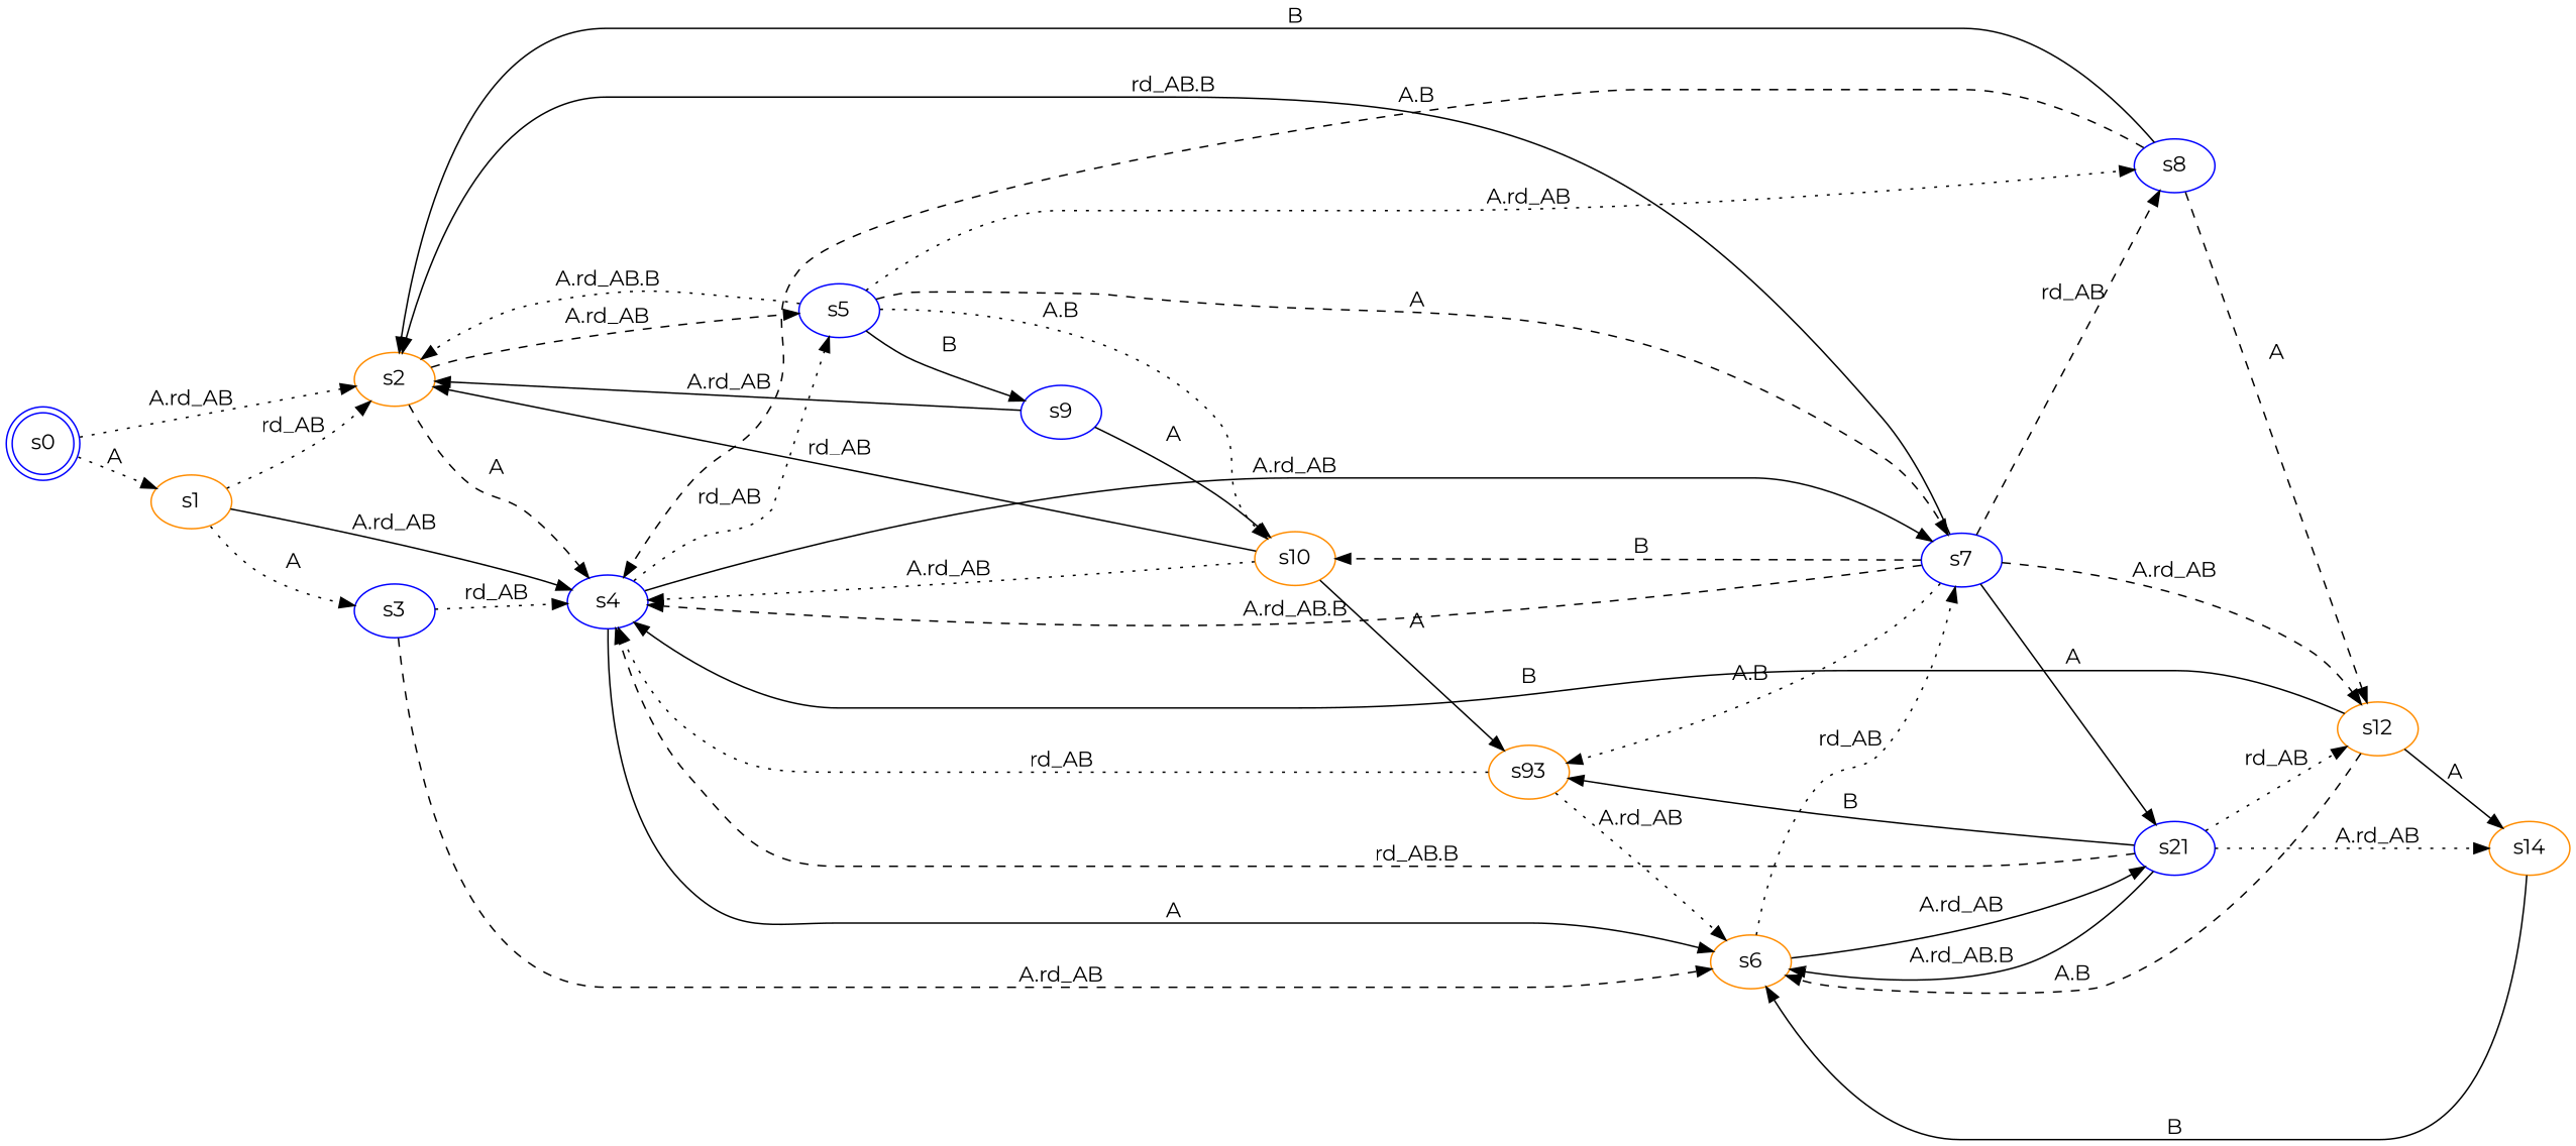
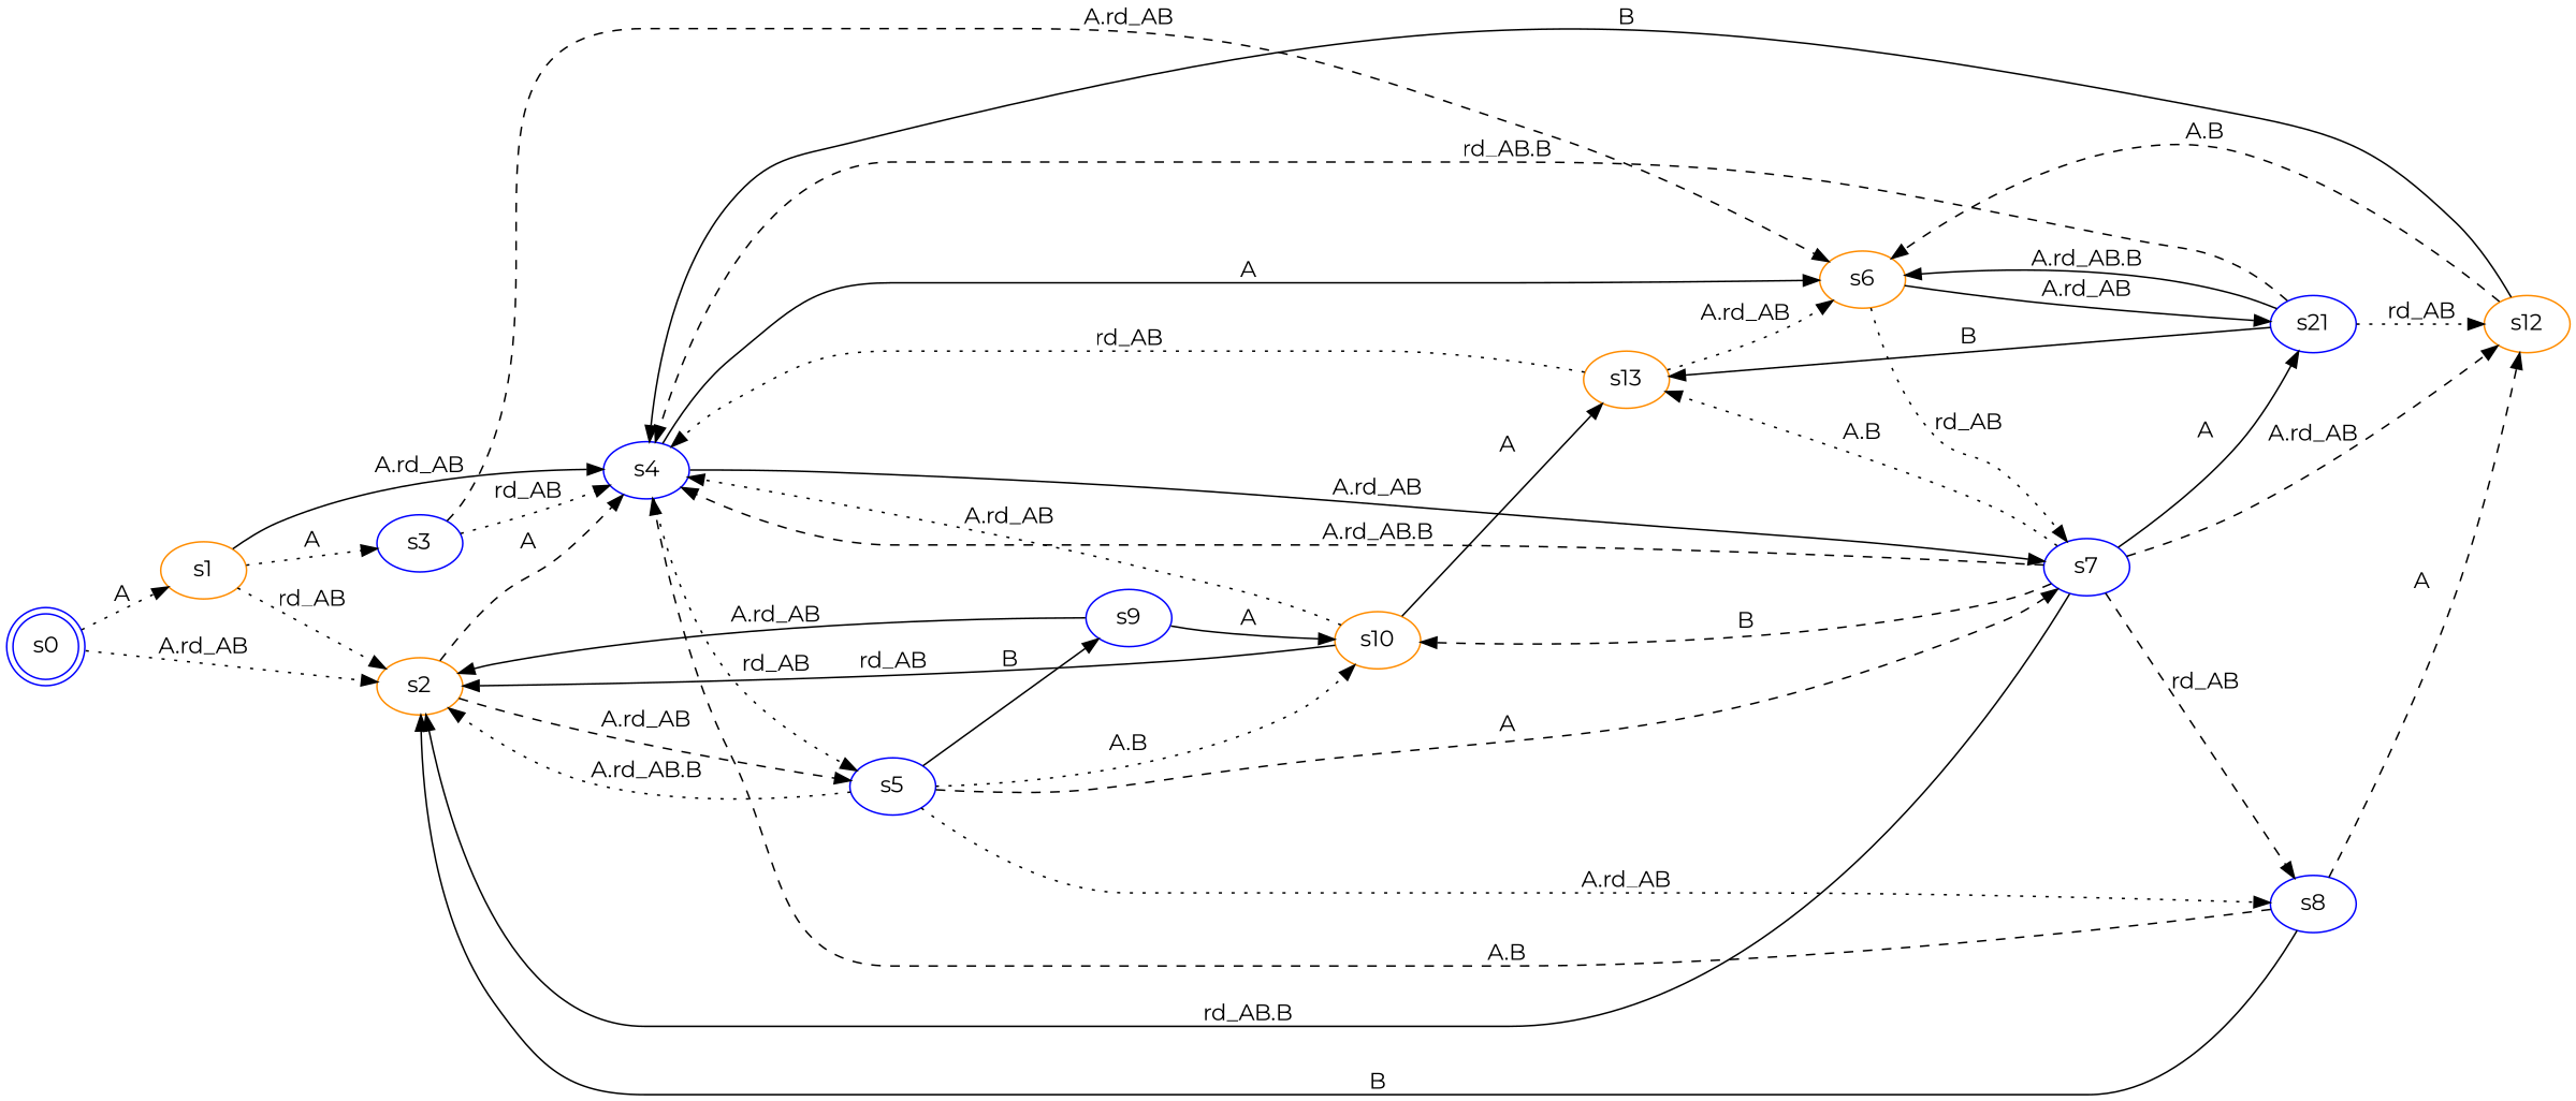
  digraph {
    fontname=Montserrat
    rankdir=LR
    node [color=blue fontname=Montserrat]
    edge [fontname=Montserrat style=solid]
    s0 [shape=doublecircle]
    s1 [color=darkorange]
    s2 [color=darkorange]
    s3
    s4
    s5
    s6 [color=darkorange]
    s7
    s8
    s9
    s10 [color=darkorange]
    n12 [label=s21]
    s12 [color=darkorange]
-   s13 [color=darkorange label=s93]
-   s14 [color=darkorange]
+   s13 [color=darkorange]
    s0 -> s1 [label=A style=dotted]
    s0 -> s2 [label="A.rd_AB" style=dotted]
    s1 -> s2 [label=rd_AB style=dotted]
    s1 -> s3 [label=A style=dotted]
    s1 -> s4 [label="A.rd_AB"]
    s2 -> s4 [label=A style=dashed]
    s2 -> s5 [label="A.rd_AB" style=dashed]
    s3 -> s4 [label=rd_AB style=dotted]
    s3 -> s6 [label="A.rd_AB" style=dashed]
    s4 -> s5 [label=rd_AB style=dotted]
    s4 -> s6 [label=A]
    s4 -> s7 [label="A.rd_AB"]
    s5 -> s2 [label="A.rd_AB.B" style=dotted]
    s5 -> s7 [label=A style=dashed]
    s5 -> s8 [label="A.rd_AB" style=dotted]
    s5 -> s9 [label=B]
    s5 -> s10 [label="A.B" style=dotted]
    s6 -> s7 [label=rd_AB style=dotted]
    s6 -> n12 [label="A.rd_AB"]
    s7 -> s2 [label="rd_AB.B"]
    s7 -> s4 [label="A.rd_AB.B" style=dashed]
    s7 -> s8 [label=rd_AB style=dashed]
    s7 -> s10 [label=B style=dashed]
    s7 -> n12 [label=A]
    s7 -> s12 [label="A.rd_AB" style=dashed]
    s7 -> s13 [label="A.B" style=dotted]
    s8 -> s2 [label=B]
    s8 -> s4 [label="A.B" style=dashed]
    s8 -> s12 [label=A style=dashed]
    s9 -> s2 [label="A.rd_AB"]
    s9 -> s10 [label=A]
    s10 -> s2 [label=rd_AB]
    s10 -> s4 [label="A.rd_AB" style=dotted]
    s10 -> s13 [label=A]
    n12 -> s4 [label="rd_AB.B" style=dashed]
    n12 -> s6 [label="A.rd_AB.B"]
    n12 -> s12 [label=rd_AB style=dotted]
    n12 -> s13 [label=B]
-   n12 -> s14 [label="A.rd_AB" style=dotted]
    s12 -> s4 [label=B]
    s12 -> s6 [label="A.B" style=dashed]
-   s12 -> s14 [label=A]
    s13 -> s4 [label=rd_AB style=dotted]
    s13 -> s6 [label="A.rd_AB" style=dotted]
-   s14 -> s6 [label=B]
  }
